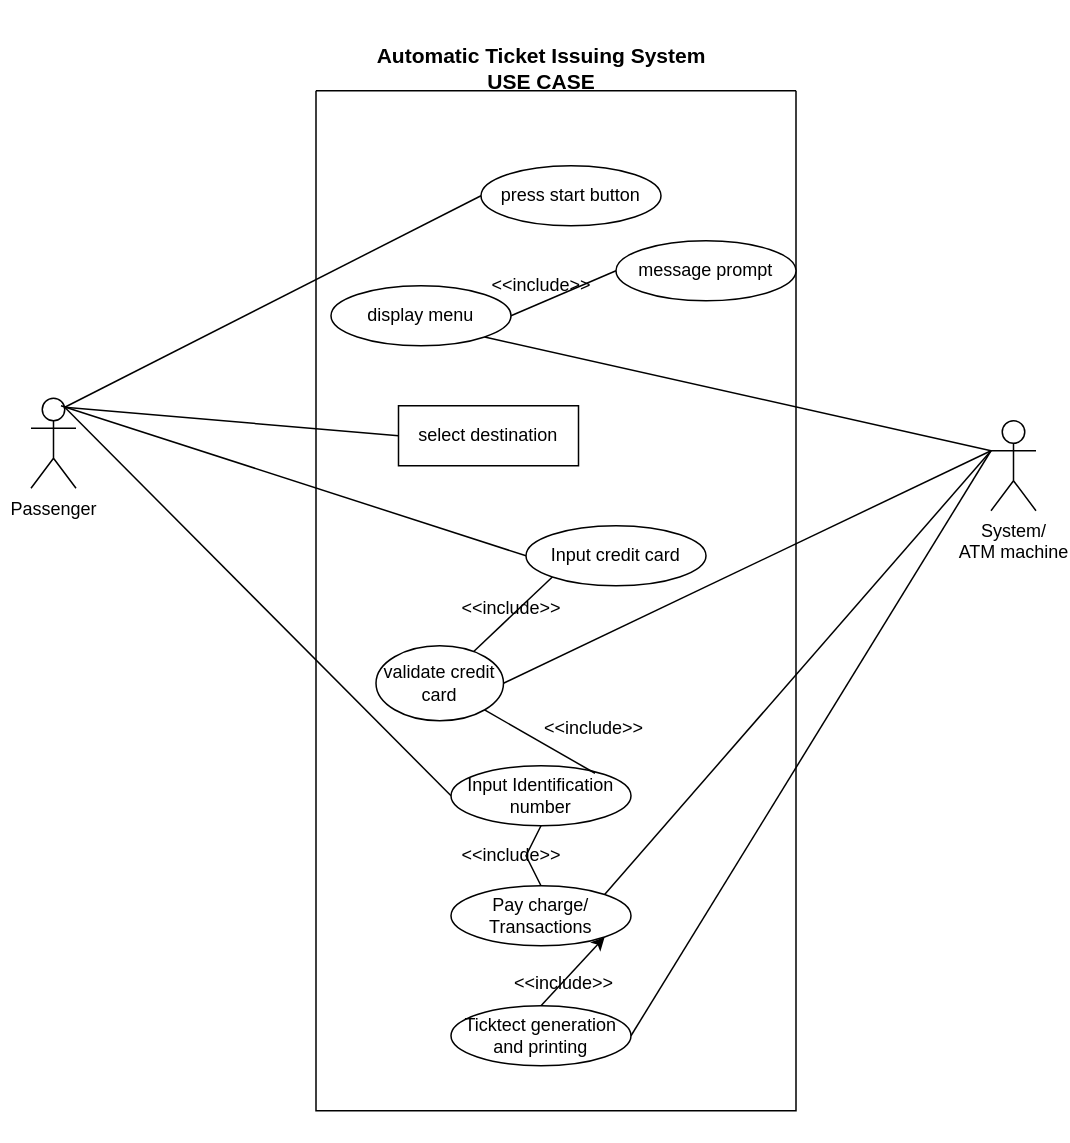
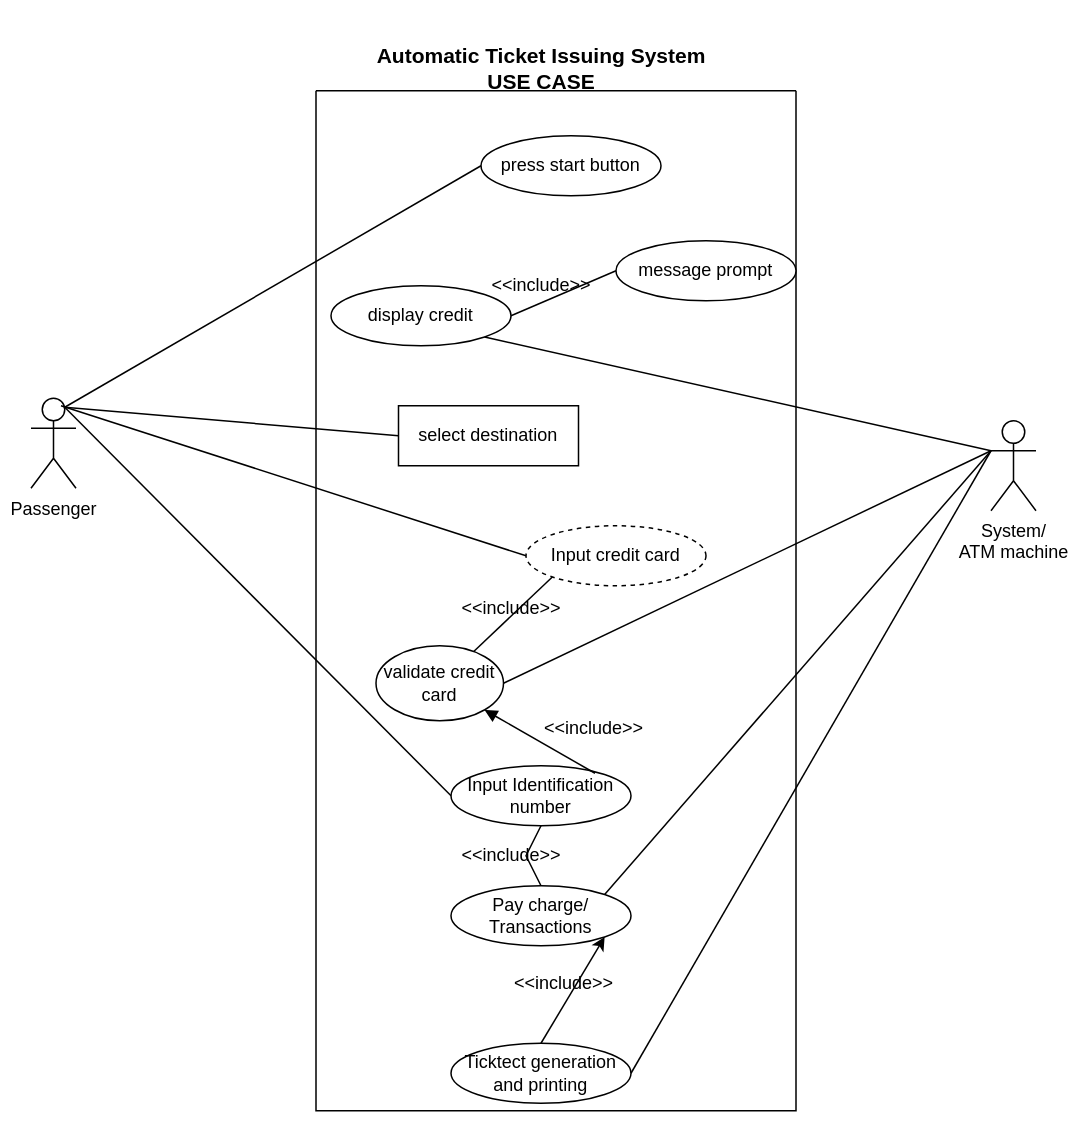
  <mxCell id="0" />
  <mxCell id="1" parent="0" />
  <mxCell id="2" value="" style="swimlane;startSize=0;" vertex="1" parent="1"><mxGeometry x="210" y="60" width="320" height="680" as="geometry" /></mxCell>
- <mxCell id="3" value="press start button" style="ellipse;whiteSpace=wrap;html=1;" vertex="1" parent="2"><mxGeometry x="110" y="50" width="120" height="40" as="geometry" /></mxCell>
+ <mxCell id="3" value="press start button" style="ellipse;whiteSpace=wrap;html=1;" vertex="1" parent="2"><mxGeometry x="110" y="30" width="120" height="40" as="geometry" /></mxCell>
  <mxCell id="4" value="message prompt" style="ellipse;whiteSpace=wrap;html=1;" vertex="1" parent="2"><mxGeometry x="200" y="100" width="120" height="40" as="geometry" /></mxCell>
- <mxCell id="5" value="display menu" style="ellipse;whiteSpace=wrap;html=1;" vertex="1" parent="2"><mxGeometry x="10" y="130" width="120" height="40" as="geometry" /></mxCell>
- <mxCell id="6" value="Input credit card" style="ellipse;whiteSpace=wrap;html=1;" vertex="1" parent="2"><mxGeometry x="140" y="290" width="120" height="40" as="geometry" /></mxCell>
+ <mxCell id="5" value="display credit" style="ellipse;whiteSpace=wrap;html=1;" vertex="1" parent="2"><mxGeometry x="10" y="130" width="120" height="40" as="geometry" /></mxCell>
+ <mxCell id="6" value="Input credit card" style="ellipse;whiteSpace=wrap;html=1;dashed=1;" vertex="1" parent="2"><mxGeometry x="140" y="290" width="120" height="40" as="geometry" /></mxCell>
  <mxCell id="7" value="Input Identification number" style="ellipse;whiteSpace=wrap;html=1;" vertex="1" parent="2"><mxGeometry x="90" y="450" width="120" height="40" as="geometry" /></mxCell>
  <mxCell id="8" value="" style="endArrow=none;html=1;rounded=0;entryX=0;entryY=0.5;entryDx=0;entryDy=0;exitX=1;exitY=0.5;exitDx=0;exitDy=0;" edge="1" parent="2" source="5" target="4"><mxGeometry width="50" height="50" relative="1" as="geometry"><mxPoint x="130" y="200" as="sourcePoint" /><mxPoint x="180" y="150" as="targetPoint" /></mxGeometry></mxCell>
  <mxCell id="9" value="validate credit card" style="ellipse;whiteSpace=wrap;html=1;" vertex="1" parent="2"><mxGeometry x="40" y="370" width="85" height="50" as="geometry" /></mxCell>
  <mxCell id="10" value="" style="endArrow=none;html=1;rounded=0;entryX=0;entryY=1;entryDx=0;entryDy=0;" edge="1" parent="2" source="9" target="6"><mxGeometry width="50" height="50" relative="1" as="geometry"><mxPoint x="140" y="330" as="sourcePoint" /><mxPoint x="190" y="280" as="targetPoint" /></mxGeometry></mxCell>
  <mxCell id="11" value="&amp;lt;&amp;lt;include&amp;gt;&amp;gt;" style="text;html=1;align=center;verticalAlign=middle;resizable=0;points=[];autosize=1;strokeColor=none;fillColor=none;" vertex="1" parent="2"><mxGeometry x="85" y="330" width="90" height="30" as="geometry" /></mxCell>
  <mxCell id="12" value="select destination" style="whiteSpace=wrap;html=1;rounded=0;" vertex="1" parent="2"><mxGeometry x="55" y="210" width="120" height="40" as="geometry" /></mxCell>
  <mxCell id="13" value="Pay charge/ Transactions" style="ellipse;whiteSpace=wrap;html=1;" vertex="1" parent="2"><mxGeometry x="90" y="530" width="120" height="40" as="geometry" /></mxCell>
- <mxCell id="14" value="" style="endArrow=none;html=1;rounded=0;entryX=1;entryY=1;entryDx=0;entryDy=0;exitX=0.8;exitY=0.125;exitDx=0;exitDy=0;exitPerimeter=0;" edge="1" parent="2" source="7" target="9"><mxGeometry width="50" height="50" relative="1" as="geometry"><mxPoint x="240" y="440" as="sourcePoint" /><mxPoint x="290" y="390" as="targetPoint" /></mxGeometry></mxCell>
+ <mxCell id="14" value="" style="endArrow=block;html=1;rounded=0;entryX=1;entryY=1;entryDx=0;entryDy=0;exitX=0.8;exitY=0.125;exitDx=0;exitDy=0;exitPerimeter=0;" edge="1" parent="2" source="7" target="9"><mxGeometry width="50" height="50" relative="1" as="geometry"><mxPoint x="240" y="440" as="sourcePoint" /><mxPoint x="290" y="390" as="targetPoint" /></mxGeometry></mxCell>
  <mxCell id="15" value="&amp;lt;&amp;lt;include&amp;gt;&amp;gt;" style="text;html=1;align=center;verticalAlign=middle;resizable=0;points=[];autosize=1;strokeColor=none;fillColor=none;" vertex="1" parent="2"><mxGeometry x="140" y="410" width="90" height="30" as="geometry" /></mxCell>
- <mxCell id="16" value="Ticktect generation and printing" style="ellipse;whiteSpace=wrap;html=1;" vertex="1" parent="2"><mxGeometry x="90" y="610" width="120" height="40" as="geometry" /></mxCell>
+ <mxCell id="16" value="Ticktect generation and printing" style="ellipse;whiteSpace=wrap;html=1;" vertex="1" parent="2"><mxGeometry x="90" y="635" width="120" height="40" as="geometry" /></mxCell>
  <mxCell id="17" value="" style="endArrow=none;html=1;rounded=0;entryX=0.5;entryY=1;entryDx=0;entryDy=0;exitX=0.5;exitY=0;exitDx=0;exitDy=0;" edge="1" parent="2" source="13" target="7"><mxGeometry width="50" height="50" relative="1" as="geometry"><mxPoint x="30" y="610" as="sourcePoint" /><mxPoint x="80" y="560" as="targetPoint" /><Array as="points"><mxPoint x="140" y="510" /></Array></mxGeometry></mxCell>
  <mxCell id="18" value="&amp;lt;&amp;lt;include&amp;gt;&amp;gt;" style="text;html=1;align=center;verticalAlign=middle;resizable=0;points=[];autosize=1;strokeColor=none;fillColor=none;" vertex="1" parent="2"><mxGeometry x="120" y="580" width="90" height="30" as="geometry" /></mxCell>
  <mxCell id="19" value="" style="endArrow=classic;html=1;rounded=0;entryX=1;entryY=1;entryDx=0;entryDy=0;exitX=0.5;exitY=0;exitDx=0;exitDy=0;" edge="1" parent="2" source="16" target="13"><mxGeometry width="50" height="50" relative="1" as="geometry"><mxPoint x="10" y="640" as="sourcePoint" /><mxPoint x="60" y="590" as="targetPoint" /></mxGeometry></mxCell>
  <mxCell id="20" value="Passenger" style="shape=umlActor;verticalLabelPosition=bottom;verticalAlign=top;html=1;outlineConnect=0;" vertex="1" parent="1"><mxGeometry x="20" y="265" width="30" height="60" as="geometry" /></mxCell>
  <mxCell id="21" value="System/&lt;br&gt;ATM machine" style="shape=umlActor;verticalLabelPosition=bottom;verticalAlign=top;html=1;outlineConnect=0;" vertex="1" parent="1"><mxGeometry x="660" y="280" width="30" height="60" as="geometry" /></mxCell>
  <mxCell id="22" value="" style="endArrow=none;html=1;rounded=0;entryX=0;entryY=0.5;entryDx=0;entryDy=0;exitX=0.75;exitY=0.1;exitDx=0;exitDy=0;exitPerimeter=0;" edge="1" parent="1" source="20" target="3"><mxGeometry width="50" height="50" relative="1" as="geometry"><mxPoint x="30" y="260" as="sourcePoint" /><mxPoint x="80" y="210" as="targetPoint" /></mxGeometry></mxCell>
  <mxCell id="23" value="" style="endArrow=none;html=1;rounded=0;entryX=0;entryY=0.333;entryDx=0;entryDy=0;entryPerimeter=0;exitX=1;exitY=1;exitDx=0;exitDy=0;" edge="1" parent="1" source="5" target="21"><mxGeometry width="50" height="50" relative="1" as="geometry"><mxPoint x="560" y="270" as="sourcePoint" /><mxPoint x="610" y="220" as="targetPoint" /></mxGeometry></mxCell>
  <mxCell id="24" value="&amp;lt;&amp;lt;include&amp;gt;&amp;gt;" style="text;html=1;align=center;verticalAlign=middle;resizable=0;points=[];autosize=1;strokeColor=none;fillColor=none;" vertex="1" parent="1"><mxGeometry x="315" y="175" width="90" height="30" as="geometry" /></mxCell>
  <mxCell id="25" value="" style="endArrow=none;html=1;rounded=0;exitX=0.75;exitY=0.1;exitDx=0;exitDy=0;exitPerimeter=0;entryX=0;entryY=0.5;entryDx=0;entryDy=0;" edge="1" parent="1" source="20" target="12"><mxGeometry width="50" height="50" relative="1" as="geometry"><mxPoint x="100" y="480" as="sourcePoint" /><mxPoint x="150" y="430" as="targetPoint" /></mxGeometry></mxCell>
  <mxCell id="26" value="" style="endArrow=none;html=1;rounded=0;entryX=0;entryY=0.5;entryDx=0;entryDy=0;" edge="1" parent="1" target="6"><mxGeometry width="50" height="50" relative="1" as="geometry"><mxPoint x="40" y="270" as="sourcePoint" /><mxPoint x="130" y="430" as="targetPoint" /></mxGeometry></mxCell>
  <mxCell id="27" value="" style="endArrow=none;html=1;rounded=0;exitX=1;exitY=0.5;exitDx=0;exitDy=0;" edge="1" parent="1" source="9"><mxGeometry width="50" height="50" relative="1" as="geometry"><mxPoint x="540" y="490" as="sourcePoint" /><mxPoint x="660" y="300" as="targetPoint" /></mxGeometry></mxCell>
  <mxCell id="28" value="" style="endArrow=none;html=1;rounded=0;entryX=0.75;entryY=0.1;entryDx=0;entryDy=0;entryPerimeter=0;exitX=0;exitY=0.5;exitDx=0;exitDy=0;" edge="1" parent="1" source="7" target="20"><mxGeometry width="50" height="50" relative="1" as="geometry"><mxPoint x="-10" y="570" as="sourcePoint" /><mxPoint x="40" y="520" as="targetPoint" /></mxGeometry></mxCell>
  <mxCell id="29" value="" style="endArrow=none;html=1;rounded=0;exitX=1;exitY=0;exitDx=0;exitDy=0;" edge="1" parent="1" source="13"><mxGeometry width="50" height="50" relative="1" as="geometry"><mxPoint x="560" y="640" as="sourcePoint" /><mxPoint x="660" y="300" as="targetPoint" /></mxGeometry></mxCell>
  <mxCell id="30" value="" style="endArrow=none;html=1;rounded=0;exitX=1;exitY=0.5;exitDx=0;exitDy=0;" edge="1" parent="1" source="16"><mxGeometry width="50" height="50" relative="1" as="geometry"><mxPoint x="590" y="530" as="sourcePoint" /><mxPoint x="660" y="300" as="targetPoint" /></mxGeometry></mxCell>
  <mxCell id="31" value="&amp;lt;&amp;lt;include&amp;gt;&amp;gt;" style="text;html=1;align=center;verticalAlign=middle;resizable=0;points=[];autosize=1;strokeColor=none;fillColor=none;" vertex="1" parent="1"><mxGeometry x="295" y="555" width="90" height="30" as="geometry" /></mxCell>
  <mxCell id="32" value="&lt;b&gt;&lt;font style=&quot;font-size: 14px;&quot;&gt;Automatic Ticket Issuing System&lt;br&gt;USE CASE&lt;br&gt;&lt;/font&gt;&lt;/b&gt;" style="text;html=1;align=center;verticalAlign=middle;resizable=0;points=[];autosize=1;strokeColor=none;fillColor=none;" vertex="1" parent="1"><mxGeometry x="240" y="20" width="240" height="50" as="geometry" /></mxCell>
